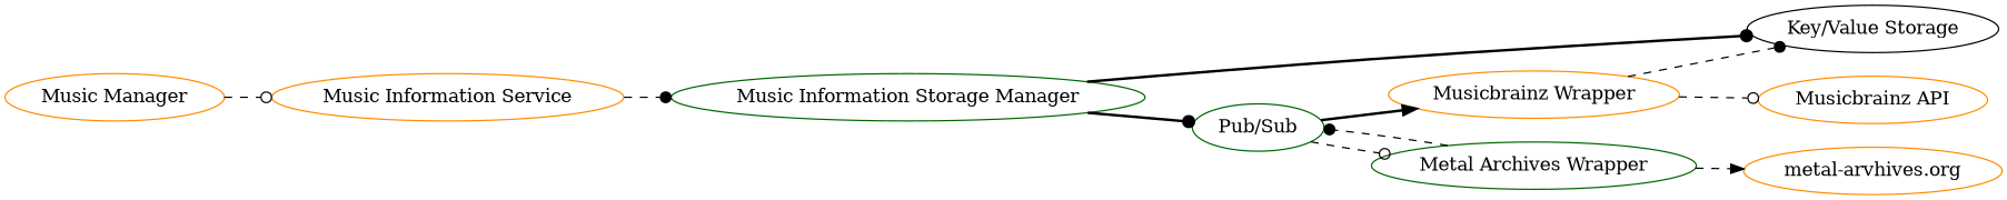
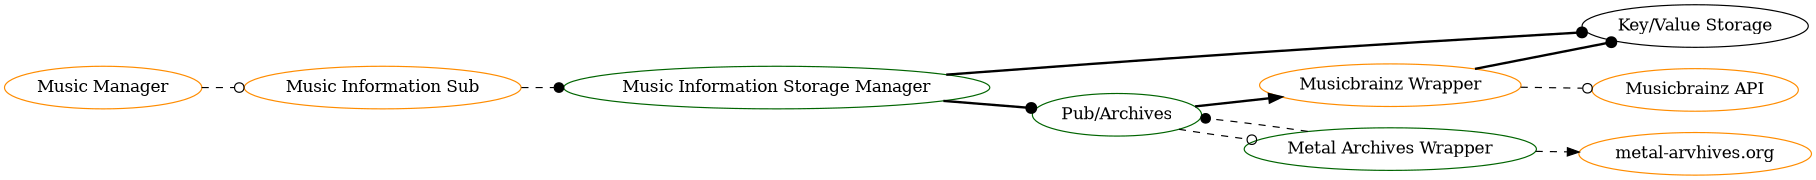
  digraph {
    rankdir=LR
    node [color=darkorange]
    edge [arrowhead=dot style=dashed]
    "Music Manager"
-   "Music Information Service"
+   "Music Information Service" [label="Music Information Sub"]
    "Music Information Storage Manager" [color=darkgreen]
    "Key/Value Storage" [color=black]
-   "Pub/Sub" [color=darkgreen]
+   "Pub/Sub" [color=darkgreen label="Pub/Archives"]
    "Metal Archives Wrapper" [color=darkgreen]
    "Musicbrainz Wrapper"
    "metal-arvhives.org"
    "Musicbrainz API"
    "Music Manager" -> "Music Information Service" [arrowhead=odot]
    "Music Information Service" -> "Music Information Storage Manager"
    "Music Information Storage Manager" -> "Key/Value Storage" [style=bold]
    "Music Information Storage Manager" -> "Pub/Sub" [style=bold]
    "Pub/Sub" -> "Metal Archives Wrapper" [arrowhead=odot]
    "Pub/Sub" -> "Musicbrainz Wrapper" [arrowhead=normal style=bold]
    "Metal Archives Wrapper" -> "Pub/Sub"
    "Metal Archives Wrapper" -> "metal-arvhives.org" [arrowhead=normal]
-   "Musicbrainz Wrapper" -> "Key/Value Storage"
+   "Musicbrainz Wrapper" -> "Key/Value Storage" [style=bold]
    "Musicbrainz Wrapper" -> "Musicbrainz API" [arrowhead=odot]
  }
